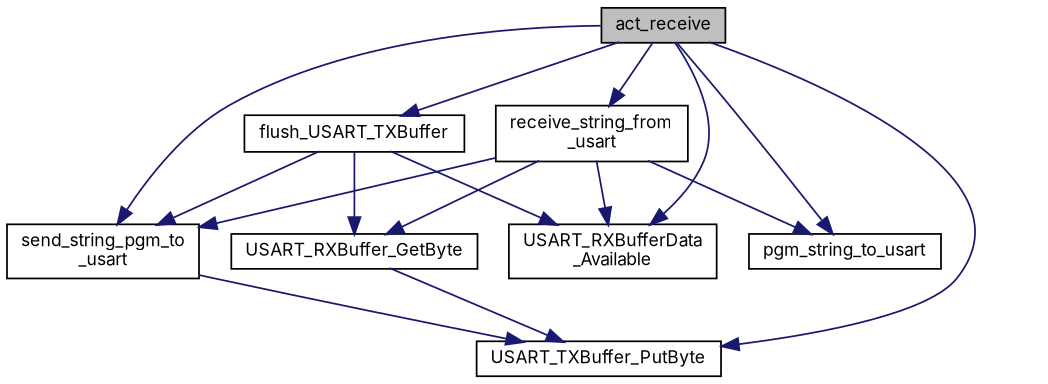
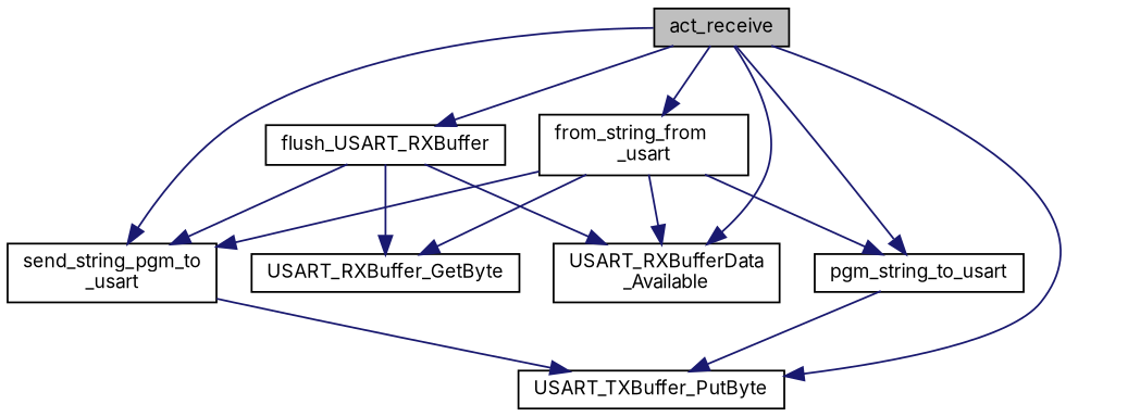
  digraph {
    fontname=Inter
    rankdir=TB
    node [color=black fillcolor=white fontname=Inter fontsize=10 shape=record style=filled]
    edge [color=midnightblue fontname=Inter fontsize=10 labelfontname=Helvetica labelfontsize=10 style=solid]
    n1 [fillcolor=grey75 fontcolor=black height=0.2 label=act_receive width=0.4]
-   n2 [height=0.2 label=flush_USART_TXBuffer width=0.4]
+   n2 [height=0.2 label=flush_USART_RXBuffer width=0.4]
    n3 [height=0.2 label="send_string_pgm_to\l_usart" width=0.4]
    n4 [height=0.2 label=USART_TXBuffer_PutByte width=0.4]
    n5 [height=0.2 label="USART_RXBufferData\l_Available" width=0.4]
-   n6 [height=0.2 label="receive_string_from\l_usart" width=0.4]
+   n6 [height=0.2 label="from_string_from\l_usart" width=0.4]
    n7 [height=0.2 label=pgm_string_to_usart width=0.4]
    n8 [height=0.2 label=USART_RXBuffer_GetByte width=0.4]
    n1 -> n2
    n1 -> n3
    n1 -> n4
    n1 -> n5
    n1 -> n6
    n1 -> n7
    n2 -> n3
    n2 -> n5
    n2 -> n8
    n3 -> n4
    n6 -> n3
    n6 -> n5
    n6 -> n7
    n6 -> n8
-   n8 -> n4
+   n7 -> n4
  }
